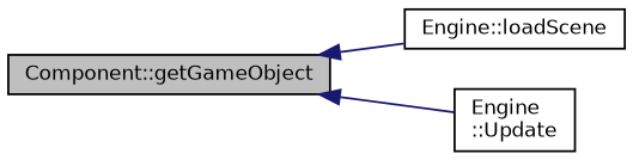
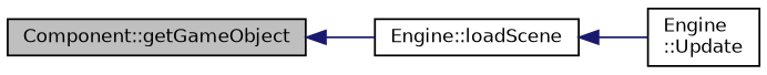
  digraph {
    rankdir=LR
    node [color=black fillcolor=white fontname=Helvetica fontsize=10 shape=record style=filled]
    edge [color=midnightblue dir=back fontname=Helvetica fontsize=10 labelfontname=Helvetica labelfontsize=10 style=solid]
    n1 [fillcolor=grey75 fontcolor=black height=0.2 label="Component::getGameObject" width=0.4]
    n2 [height=0.2 label="Engine::loadScene" width=0.4]
    n3 [height=0.2 label="Engine\l::Update" width=0.4]
    n1 -> n2
-   n1 -> n3
+   n2 -> n3
  }
